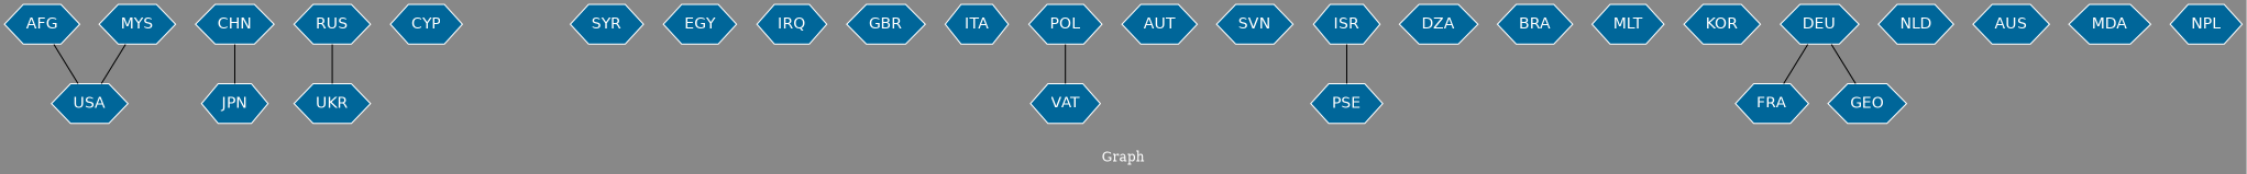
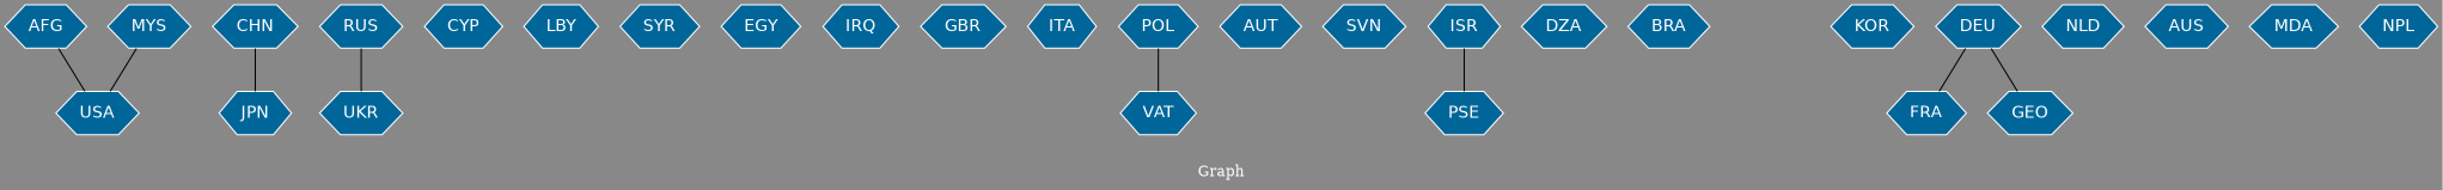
  graph {
    bgcolor="#888888"
    fontcolor=white
    fontsize=12
    label="Graph"
    node [color=white fillcolor="#006699" fontcolor=white fontname=Helvetica shape=hexagon style=filled]
    edge [arrowhead=open color=black fontcolor=white fontname=Courier fontsize=12 weight=1]
    n1 [label=USA]
    n2 [label=JPN]
    n3 [label=UKR]
    n4 [label=CYP]
+   n5 [label=LBY]
    n6 [label=SYR]
    n7 [label=EGY]
    n8 [label=IRQ]
    n9 [label=GBR]
    n10 [label=RUS]
    n11 [label=AFG]
    n12 [label=ITA]
    n13 [label=VAT]
    n14 [label=AUT]
    n15 [label=MYS]
    n16 [label=POL]
    n17 [label=CHN]
    n18 [label=SVN]
    n19 [label=PSE]
    n20 [label=ISR]
    n21 [label=DZA]
    n22 [label=BRA]
-   n23 [label=MLT]
    n24 [label=KOR]
    n25 [label=FRA]
    n26 [label=GEO]
    n27 [label=DEU]
    n28 [label=NLD]
    n29 [label=AUS]
    n30 [label=MDA]
    n31 [label=NPL]
    n10 -- n3
    n11 -- n1
    n15 -- n1
    n16 -- n13
    n17 -- n2
    n20 -- n19
    n27 -- n25
    n27 -- n26
  }
